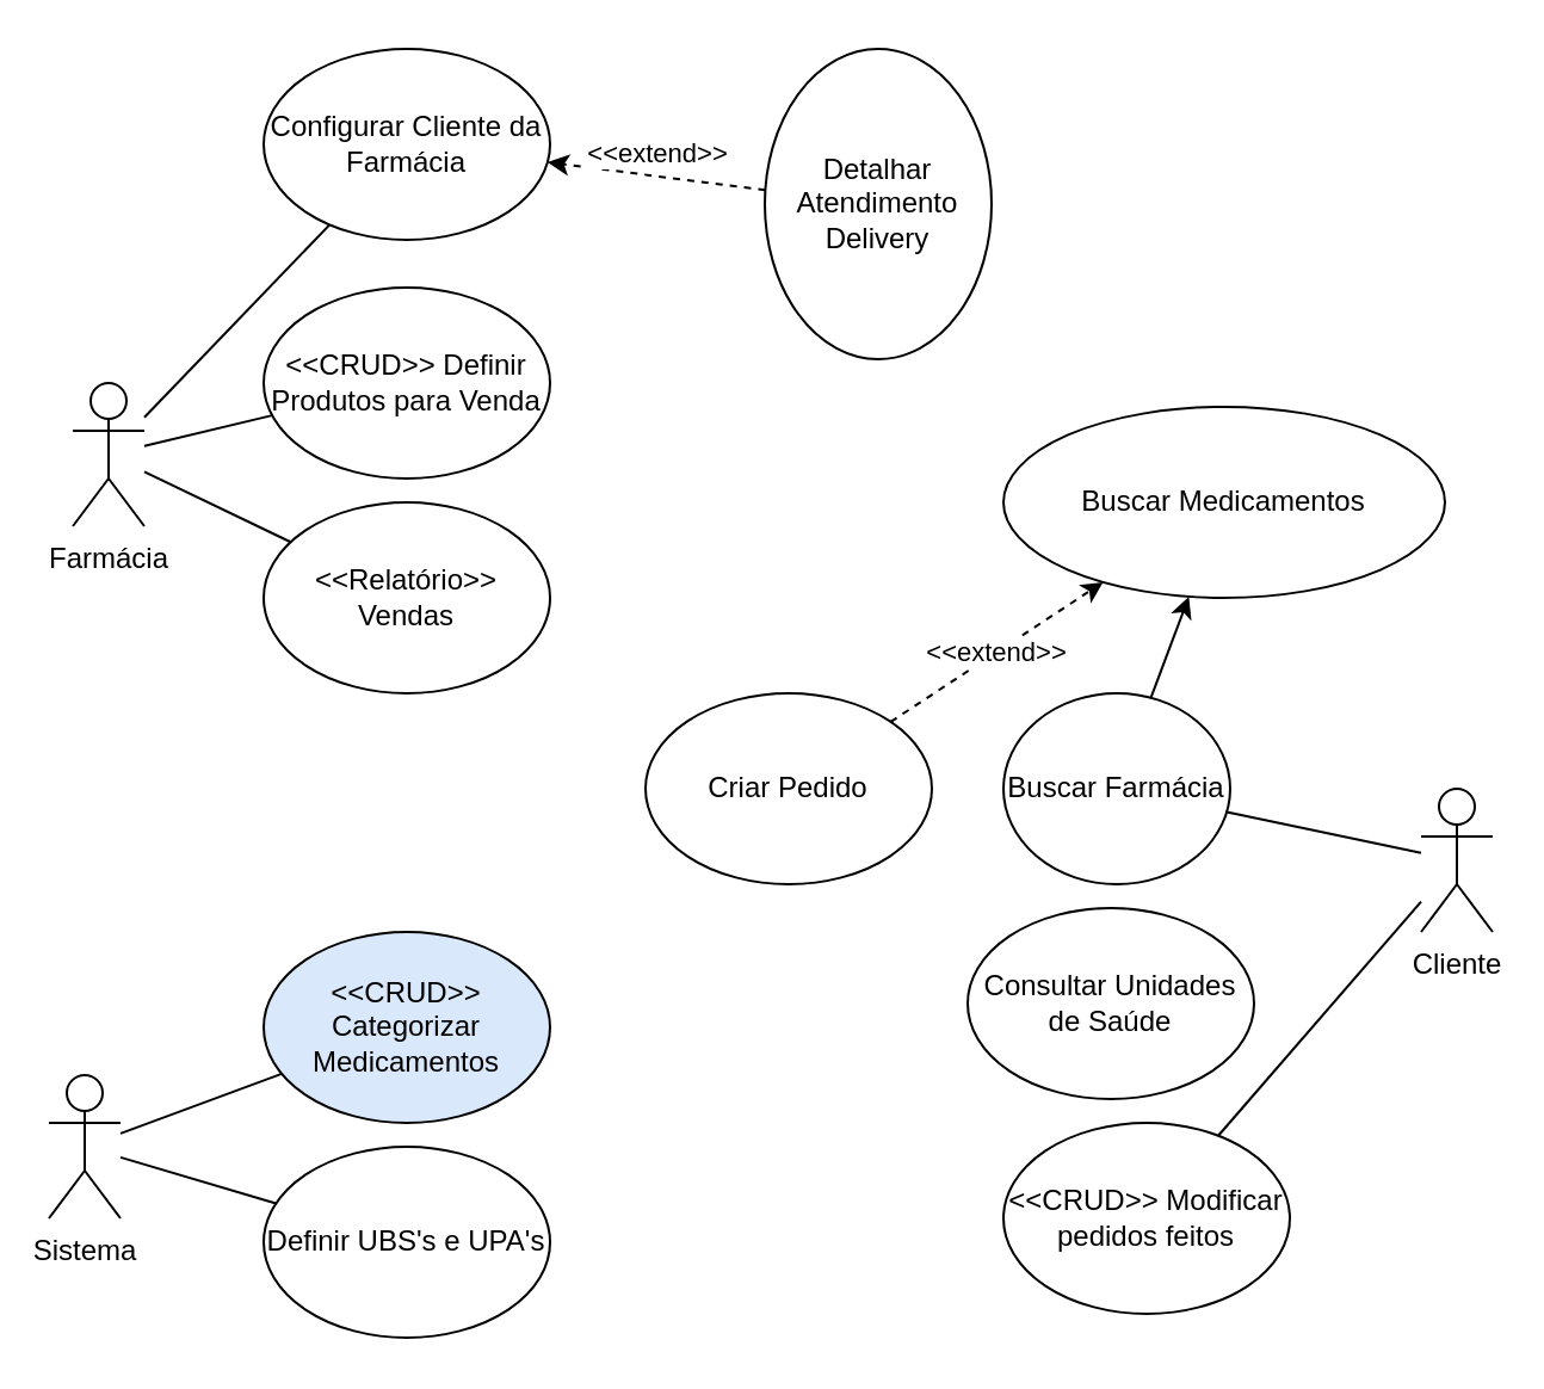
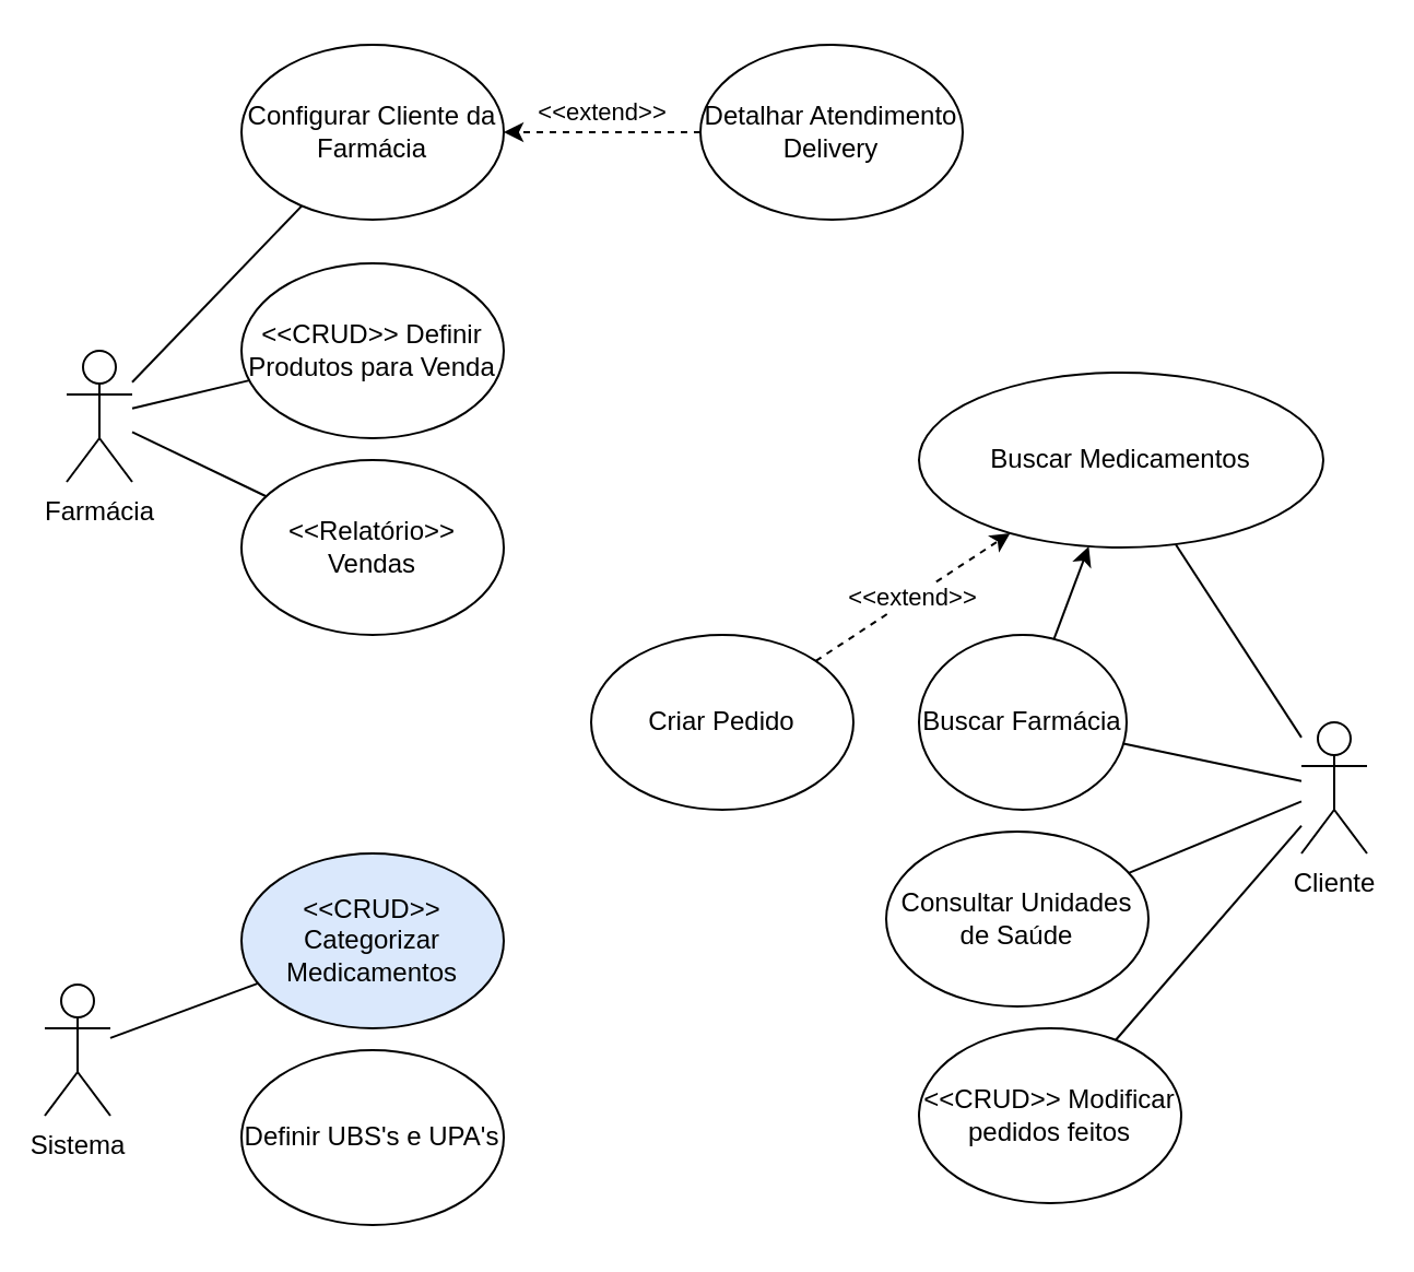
  <mxCell id="0" />
  <mxCell id="1" parent="0" />
  <mxCell id="2" value="Sistema" style="shape=umlActor;verticalLabelPosition=bottom;labelBackgroundColor=#ffffff;verticalAlign=top;html=1;" vertex="1" parent="1"><mxGeometry x="20" y="450" width="30" height="60" as="geometry" /></mxCell>
  <mxCell id="3" value="Farmácia" style="shape=umlActor;verticalLabelPosition=bottom;labelBackgroundColor=#ffffff;verticalAlign=top;html=1;" vertex="1" parent="1"><mxGeometry x="30" y="160" width="30" height="60" as="geometry" /></mxCell>
  <mxCell id="4" value="Cliente" style="shape=umlActor;verticalLabelPosition=bottom;labelBackgroundColor=#ffffff;verticalAlign=top;html=1;" vertex="1" parent="1"><mxGeometry x="595" y="330" width="30" height="60" as="geometry" /></mxCell>
  <mxCell id="5" value="Configurar Cliente da Farmácia" style="ellipse;whiteSpace=wrap;html=1;" vertex="1" parent="1"><mxGeometry x="110" y="20" width="120" height="80" as="geometry" /></mxCell>
- <mxCell id="6" value="Detalhar Atendimento Delivery" style="ellipse;whiteSpace=wrap;html=1;" vertex="1" parent="1"><mxGeometry x="320" y="20" width="95" height="130" as="geometry" /></mxCell>
+ <mxCell id="6" value="Detalhar Atendimento Delivery" style="ellipse;whiteSpace=wrap;html=1;" vertex="1" parent="1"><mxGeometry x="320" y="20" width="120" height="80" as="geometry" /></mxCell>
  <mxCell id="7" value="&amp;lt;&amp;lt;CRUD&amp;gt;&amp;gt; Definir Produtos para Venda" style="ellipse;whiteSpace=wrap;html=1;" vertex="1" parent="1"><mxGeometry x="110" y="120" width="120" height="80" as="geometry" /></mxCell>
  <mxCell id="8" value="&amp;lt;&amp;lt;Relatório&amp;gt;&amp;gt; Vendas" style="ellipse;whiteSpace=wrap;html=1;" vertex="1" parent="1"><mxGeometry x="110" y="210" width="120" height="80" as="geometry" /></mxCell>
  <mxCell id="9" style="rounded=0;html=1;jettySize=auto;orthogonalLoop=1;endArrow=none;endFill=0;" edge="1" parent="1" source="3" target="5"><mxGeometry relative="1" as="geometry" /></mxCell>
  <mxCell id="10" style="edgeStyle=none;rounded=0;html=1;endArrow=none;endFill=0;jettySize=auto;orthogonalLoop=1;" edge="1" parent="1" source="3" target="7"><mxGeometry relative="1" as="geometry" /></mxCell>
  <mxCell id="11" style="edgeStyle=none;rounded=0;html=1;endArrow=none;endFill=0;jettySize=auto;orthogonalLoop=1;" edge="1" parent="1" source="3" target="8"><mxGeometry relative="1" as="geometry" /></mxCell>
  <mxCell id="12" value="&lt;div align=&quot;center&quot;&gt;&amp;lt;&amp;lt;extend&amp;gt;&amp;gt;&lt;/div&gt;" style="edgeStyle=none;rounded=0;html=1;endArrow=classic;endFill=1;jettySize=auto;orthogonalLoop=1;verticalAlign=bottom;dashed=1;" edge="1" parent="1" source="6" target="5"><mxGeometry relative="1" as="geometry" /></mxCell>
  <mxCell id="13" value="&amp;lt;&amp;lt;CRUD&amp;gt;&amp;gt; Categorizar Medicamentos" style="ellipse;whiteSpace=wrap;html=1;fillColor=#dae8fc;" vertex="1" parent="1"><mxGeometry x="110" y="390" width="120" height="80" as="geometry" /></mxCell>
  <mxCell id="14" value="Definir UBS's e UPA's" style="ellipse;whiteSpace=wrap;html=1;" vertex="1" parent="1"><mxGeometry x="110" y="480" width="120" height="80" as="geometry" /></mxCell>
  <mxCell id="15" style="edgeStyle=none;rounded=0;html=1;endArrow=none;endFill=0;jettySize=auto;orthogonalLoop=1;" edge="1" parent="1" source="2" target="13"><mxGeometry relative="1" as="geometry" /></mxCell>
- <mxCell id="16" style="edgeStyle=none;rounded=0;html=1;endArrow=none;endFill=0;jettySize=auto;orthogonalLoop=1;" edge="1" parent="1" source="2" target="14"><mxGeometry relative="1" as="geometry" /></mxCell>
  <mxCell id="17" value="Buscar Medicamentos" style="ellipse;whiteSpace=wrap;html=1;" vertex="1" parent="1"><mxGeometry x="420" y="170" width="185" height="80" as="geometry" /></mxCell>
  <mxCell id="18" value="Buscar Farmácia" style="ellipse;whiteSpace=wrap;html=1;" vertex="1" parent="1"><mxGeometry x="420" y="290" width="95" height="80" as="geometry" /></mxCell>
  <mxCell id="19" value="Consultar Unidades de Saúde" style="ellipse;whiteSpace=wrap;html=1;" vertex="1" parent="1"><mxGeometry x="405" y="380" width="120" height="80" as="geometry" /></mxCell>
  <mxCell id="20" value="Criar Pedido" style="ellipse;whiteSpace=wrap;html=1;" vertex="1" parent="1"><mxGeometry x="270" y="290" width="120" height="80" as="geometry" /></mxCell>
  <mxCell id="21" value="&amp;lt;&amp;lt;CRUD&amp;gt;&amp;gt; Modificar pedidos feitos" style="ellipse;whiteSpace=wrap;html=1;" vertex="1" parent="1"><mxGeometry x="420" y="470" width="120" height="80" as="geometry" /></mxCell>
+ <mxCell id="22" style="edgeStyle=none;rounded=0;html=1;endArrow=none;endFill=0;jettySize=auto;orthogonalLoop=1;" edge="1" parent="1" source="4" target="17"><mxGeometry relative="1" as="geometry" /></mxCell>
  <mxCell id="23" style="edgeStyle=none;rounded=0;html=1;endArrow=none;endFill=0;jettySize=auto;orthogonalLoop=1;" edge="1" parent="1" source="4" target="18"><mxGeometry relative="1" as="geometry" /></mxCell>
+ <mxCell id="24" style="edgeStyle=none;rounded=0;html=1;endArrow=none;endFill=0;jettySize=auto;orthogonalLoop=1;" edge="1" parent="1" source="4" target="19"><mxGeometry relative="1" as="geometry" /></mxCell>
  <mxCell id="25" style="edgeStyle=none;rounded=0;html=1;endArrow=none;endFill=0;jettySize=auto;orthogonalLoop=1;" edge="1" parent="1" source="4" target="21"><mxGeometry relative="1" as="geometry" /></mxCell>
  <mxCell id="26" style="edgeStyle=none;rounded=0;html=1;endArrow=classic;endFill=1;jettySize=auto;orthogonalLoop=1;" edge="1" parent="1" source="18" target="17"><mxGeometry relative="1" as="geometry" /></mxCell>
  <mxCell id="27" value="&amp;lt;&amp;lt;extend&amp;gt;&amp;gt;" style="edgeStyle=none;rounded=0;html=1;dashed=1;endArrow=classic;endFill=1;jettySize=auto;orthogonalLoop=1;verticalAlign=middle;" edge="1" parent="1" source="20" target="17"><mxGeometry relative="1" as="geometry" /></mxCell>
